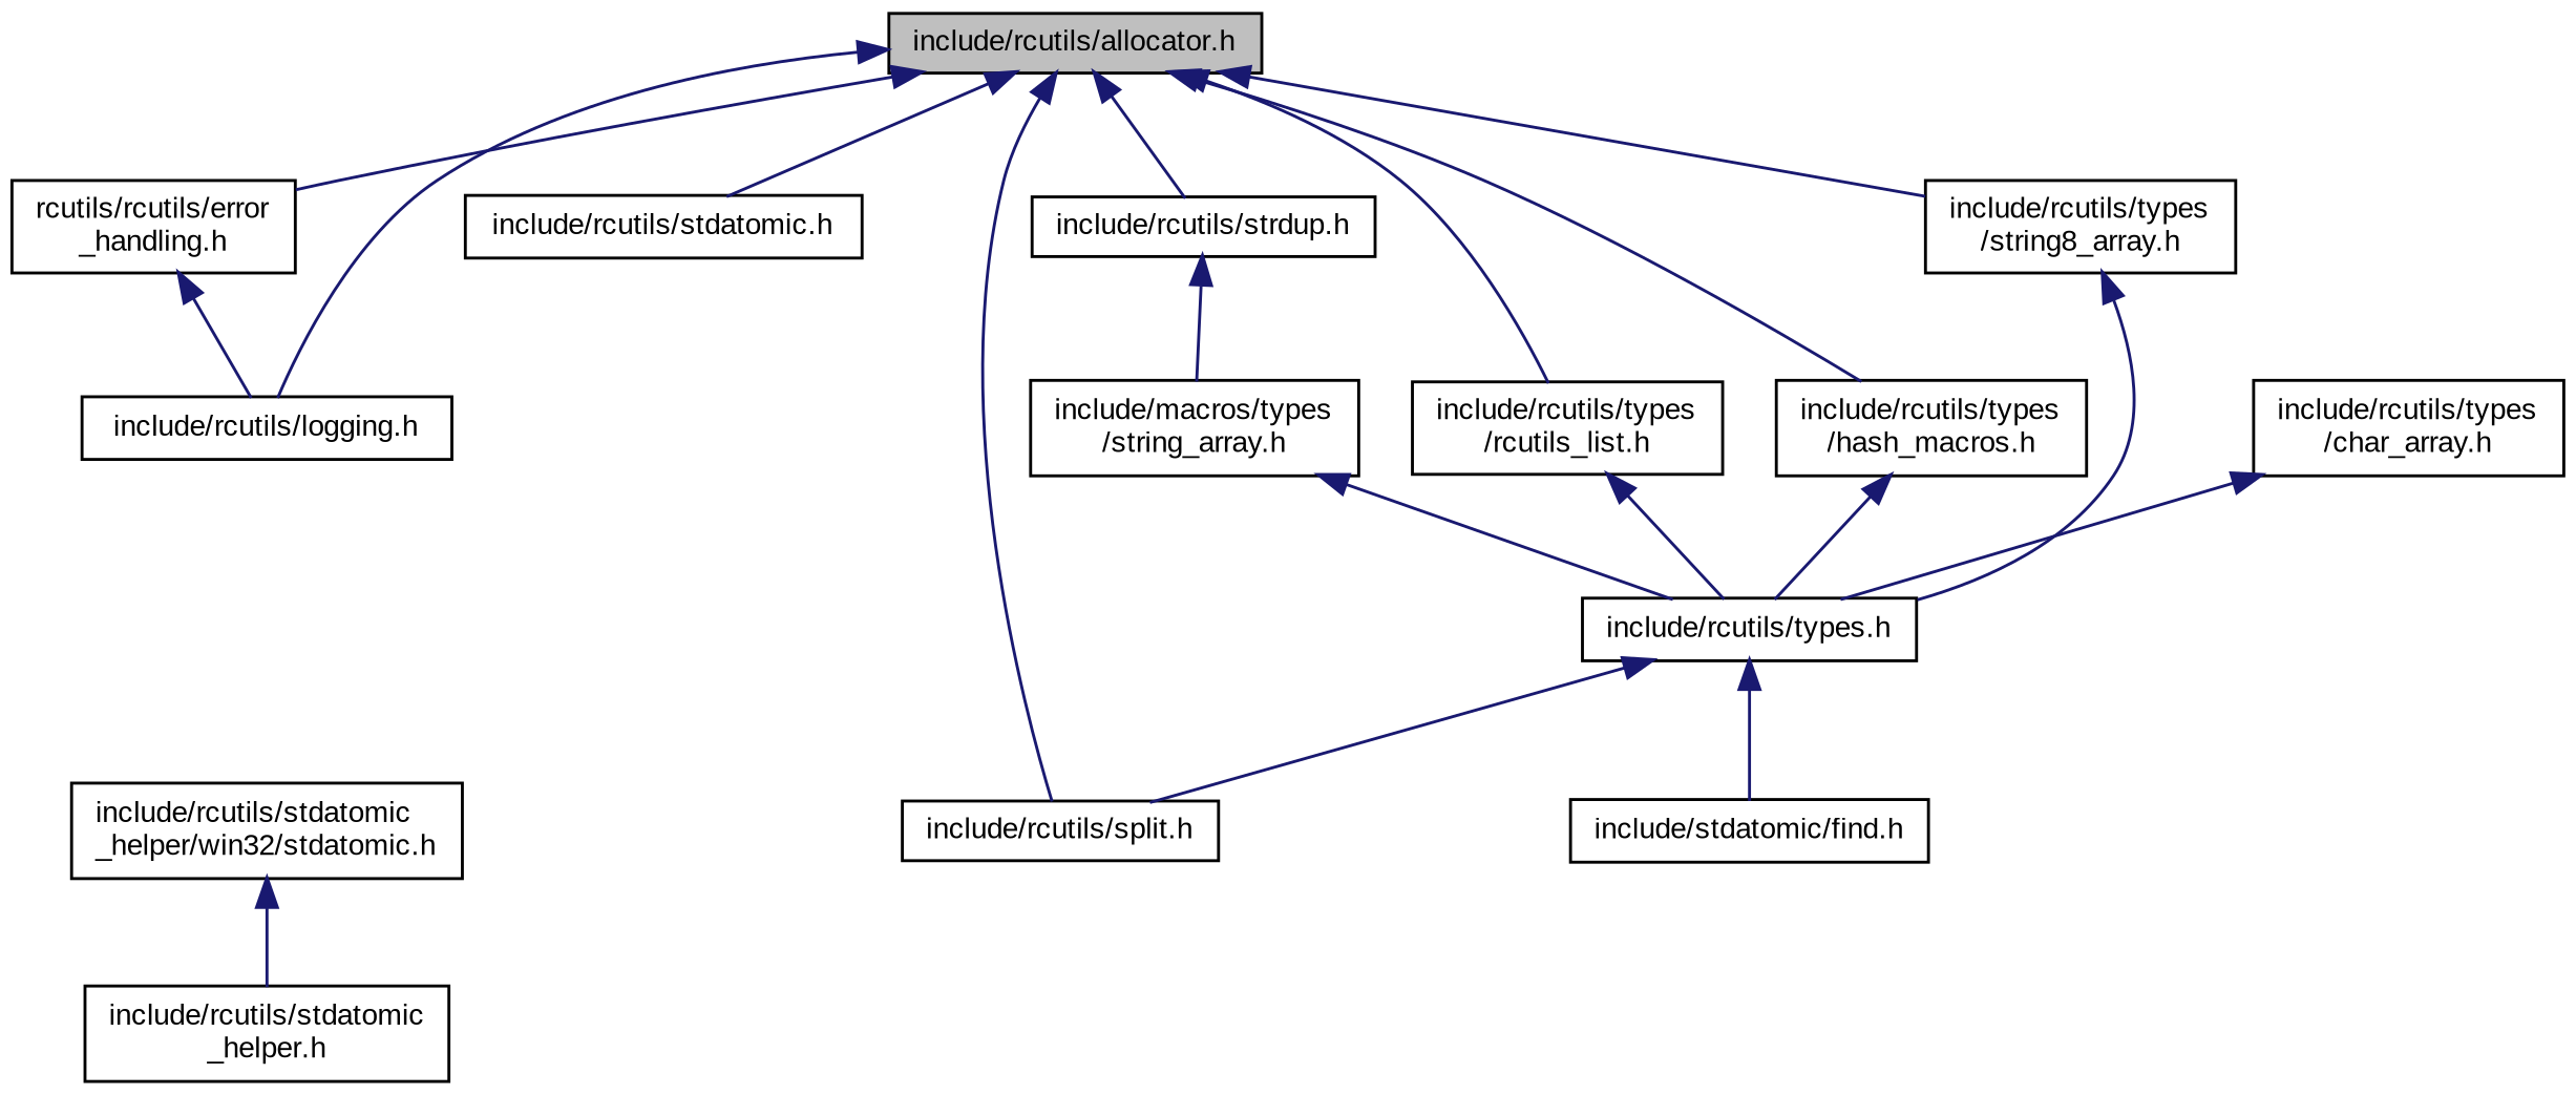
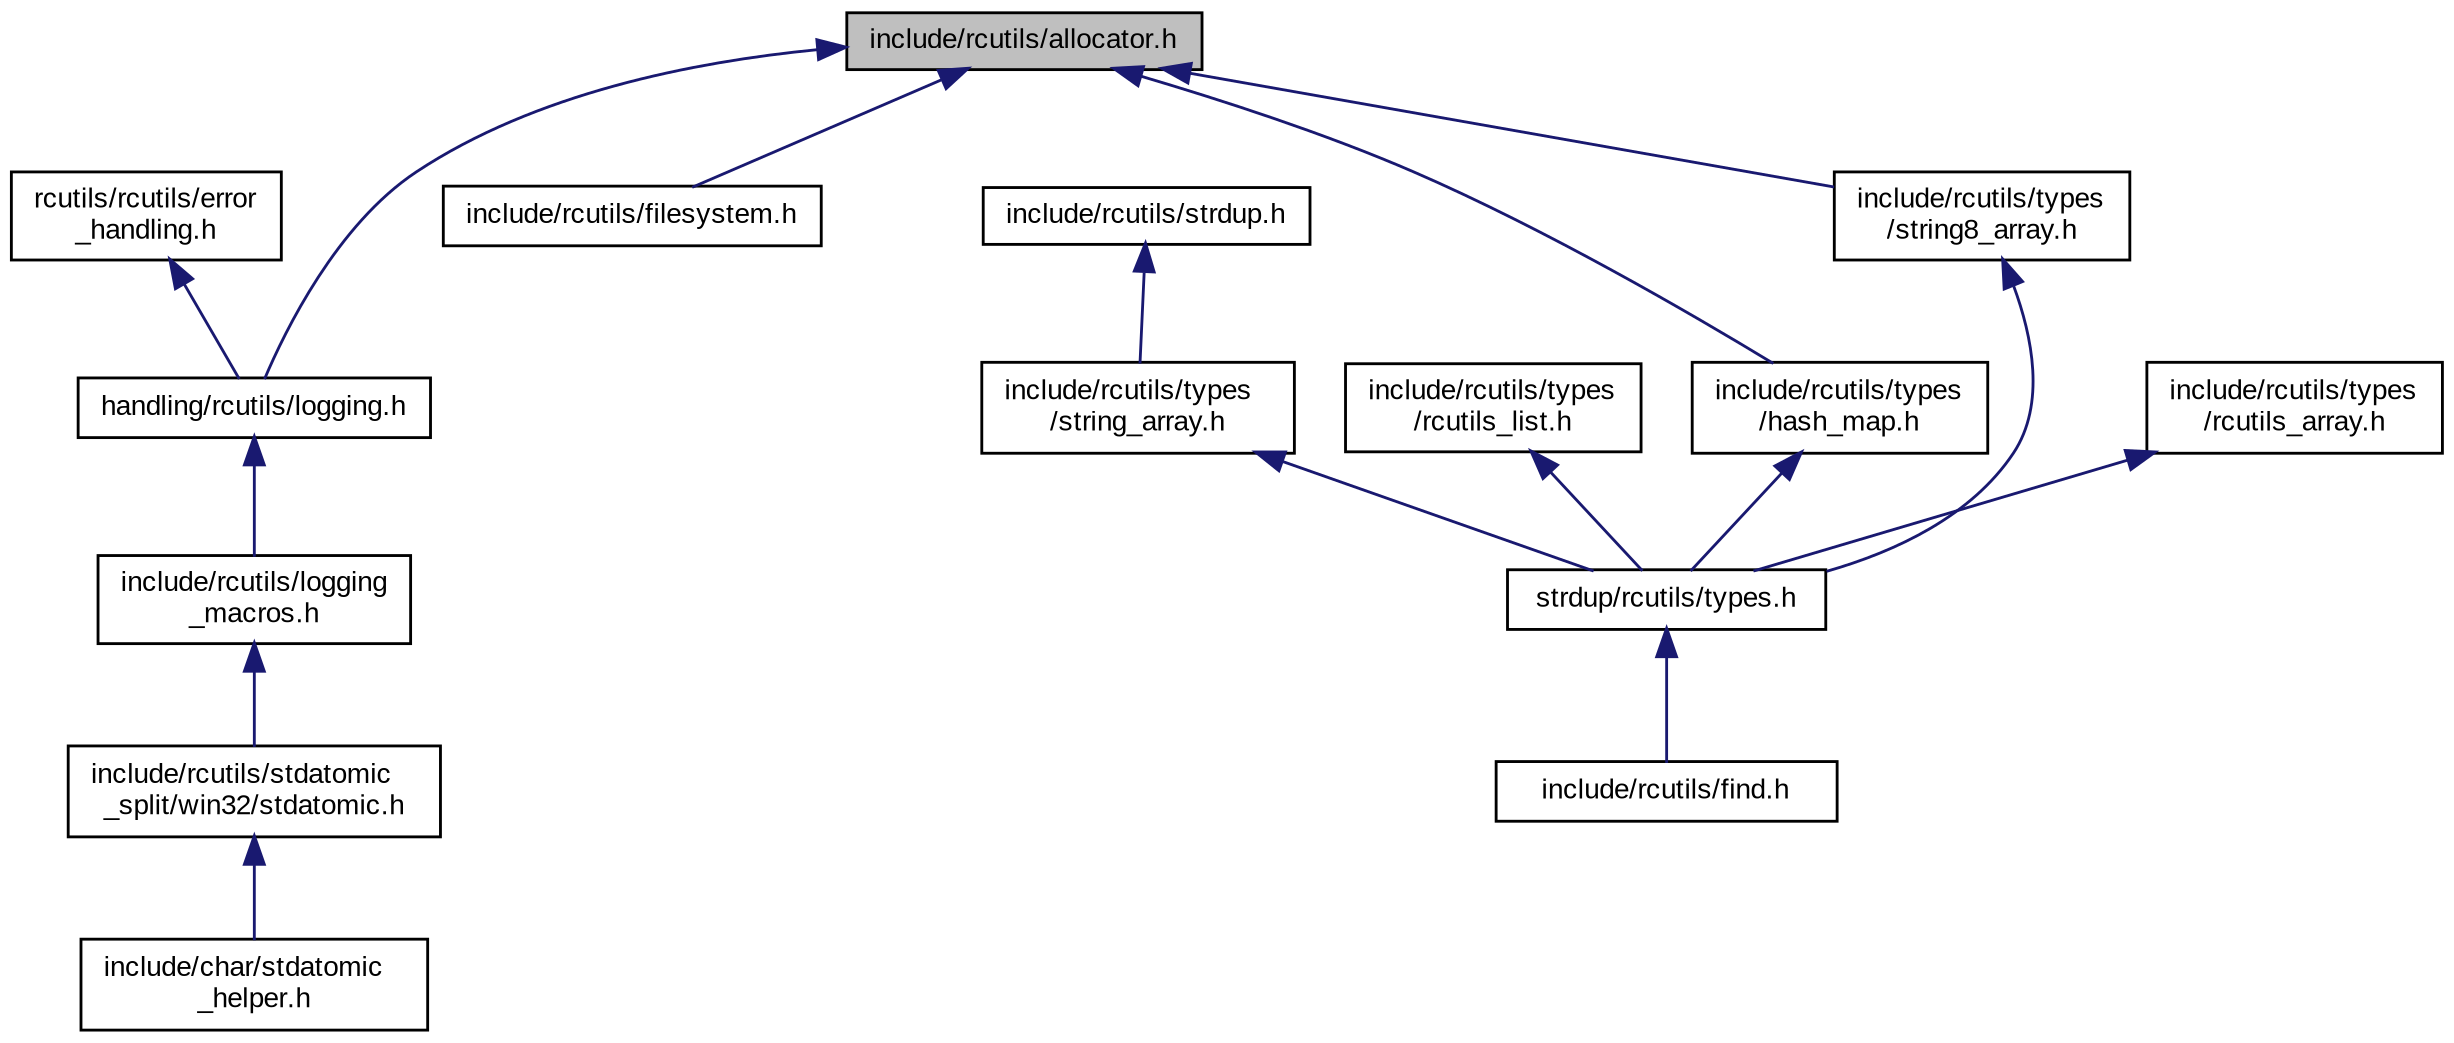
  digraph {
    fontname="Liberation Sans"
    node [color=black fillcolor=white fontname="Liberation Sans" fontsize=10 shape=record style=filled]
    edge [color=midnightblue dir=back fontname="Liberation Sans" fontsize=10 labelfontname=Helvetica labelfontsize=10 style=solid]
    n1 [fillcolor=grey75 fontcolor=black height=0.2 label="include/rcutils/allocator.h" width=0.4]
    n2 [height=0.2 label="rcutils/rcutils/error\l_handling.h" width=0.4]
-   n3 [height=0.2 label="include/rcutils/logging.h" width=0.4]
-   n4 [height=0.2 label="include/rcutils/stdatomic.h" width=0.4]
-   n5 [height=0.2 label="include/rcutils/split.h" width=0.4]
+   n3 [height=0.2 label="handling/rcutils/logging.h" width=0.4]
+   n4 [height=0.2 label="include/rcutils/filesystem.h" width=0.4]
    n6 [height=0.2 label="include/rcutils/strdup.h" width=0.4]
    n7 [height=0.2 label="include/rcutils/types\l/rcutils_list.h" width=0.4]
-   n8 [height=0.2 label="include/rcutils/types\l/hash_macros.h" width=0.4]
+   n8 [height=0.2 label="include/rcutils/types\l/hash_map.h" width=0.4]
    n9 [height=0.2 label="include/rcutils/types\l/string8_array.h" width=0.4]
-   n11 [height=0.2 label="include/macros/types\l/string_array.h" width=0.4]
-   n12 [height=0.2 label="include/rcutils/types.h" width=0.4]
-   n13 [height=0.2 label="include/rcutils/types\l/char_array.h" width=0.4]
-   n14 [height=0.2 label="include/rcutils/stdatomic\l_helper/win32/stdatomic.h" width=0.4]
-   n15 [height=0.2 label="include/rcutils/stdatomic\l_helper.h" width=0.4]
-   n16 [height=0.2 label="include/stdatomic/find.h" width=0.4]
-   n1 -> n2
+   n10 [height=0.2 label="include/rcutils/logging\l_macros.h" width=0.4]
+   n11 [height=0.2 label="include/rcutils/types\l/string_array.h" width=0.4]
+   n12 [height=0.2 label="strdup/rcutils/types.h" width=0.4]
+   n13 [height=0.2 label="include/rcutils/types\l/rcutils_array.h" width=0.4]
+   n14 [height=0.2 label="include/rcutils/stdatomic\l_split/win32/stdatomic.h" width=0.4]
+   n15 [height=0.2 label="include/char/stdatomic\l_helper.h" width=0.4]
+   n16 [height=0.2 label="include/rcutils/find.h" width=0.4]
    n1 -> n3
    n1 -> n4
-   n1 -> n5
-   n1 -> n6
-   n1 -> n7
    n1 -> n8
    n1 -> n9
    n2 -> n3
+   n3 -> n10
    n6 -> n11
    n7 -> n12
    n8 -> n12
    n9 -> n12
+   n10 -> n14
    n11 -> n12
-   n12 -> n5
    n12 -> n16
    n13 -> n12
    n14 -> n15
  }
